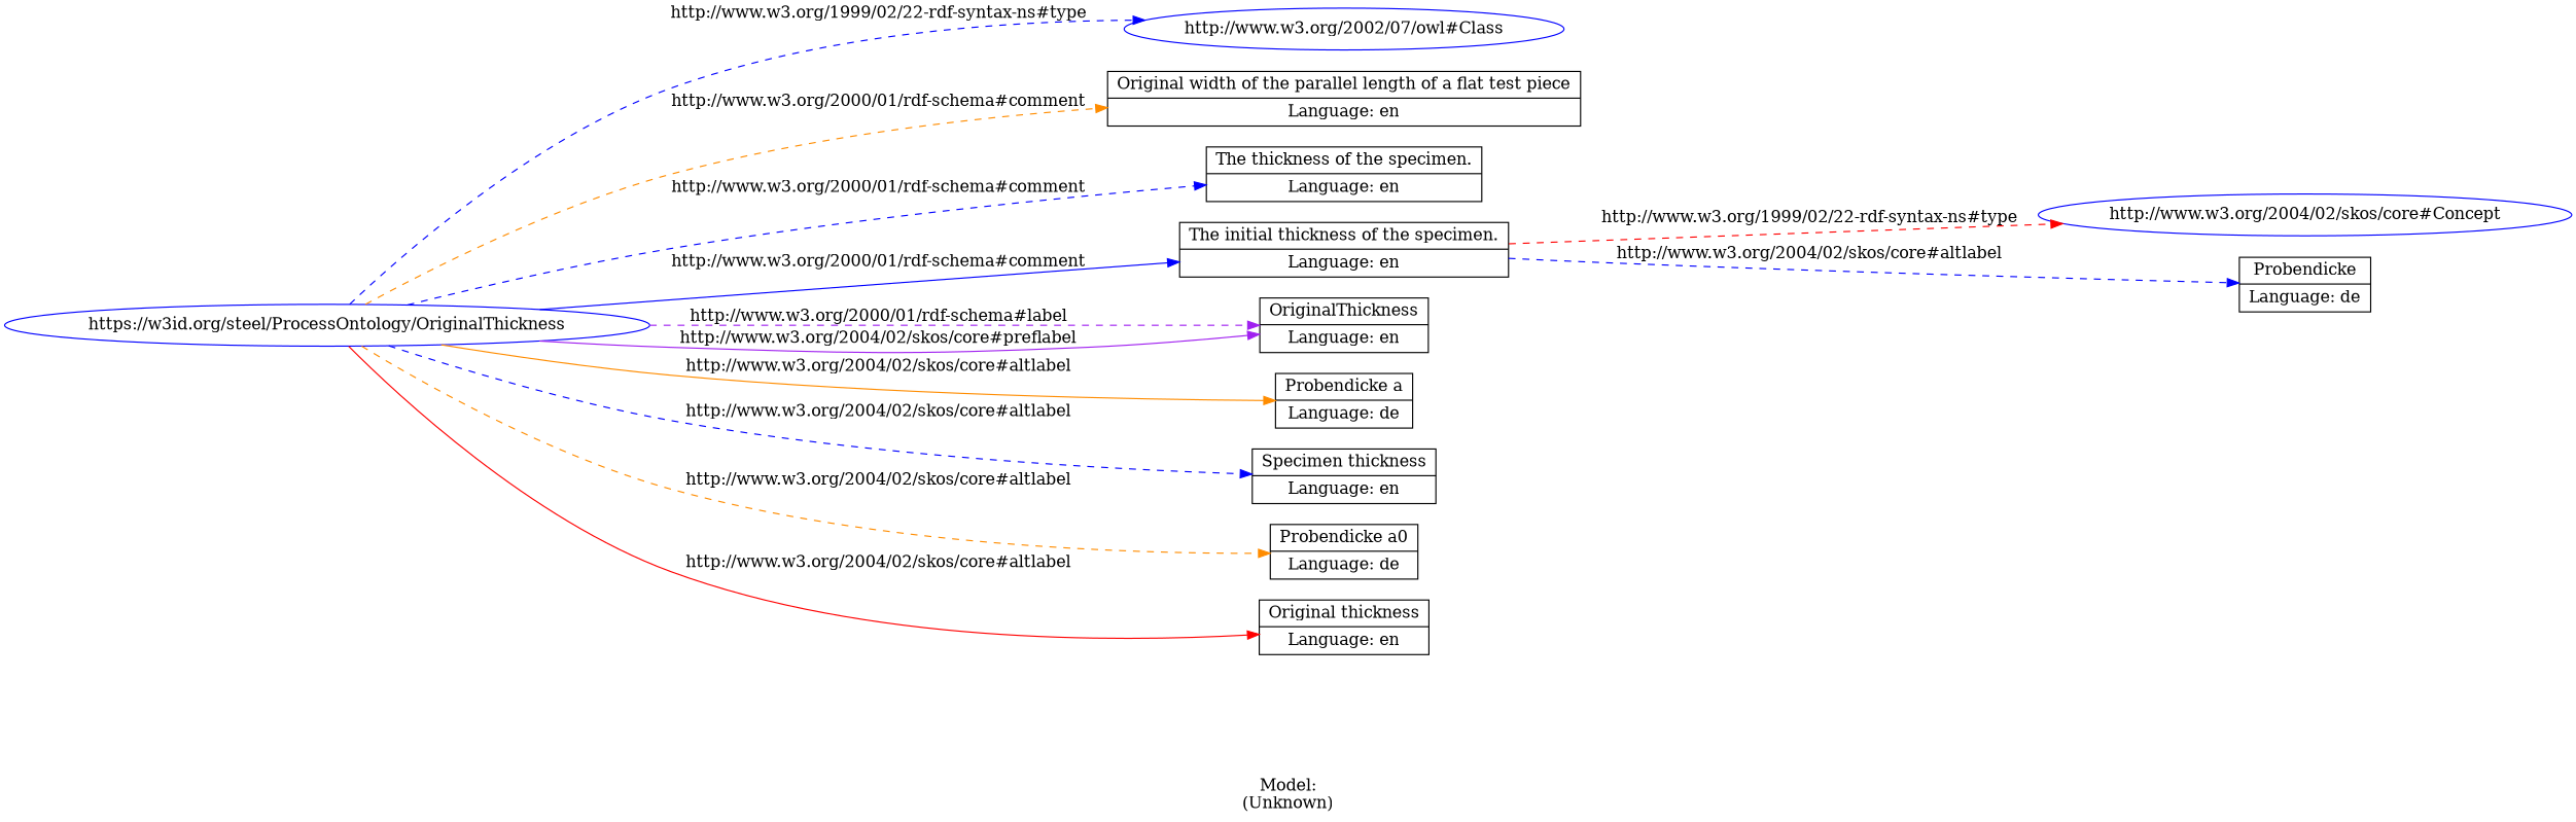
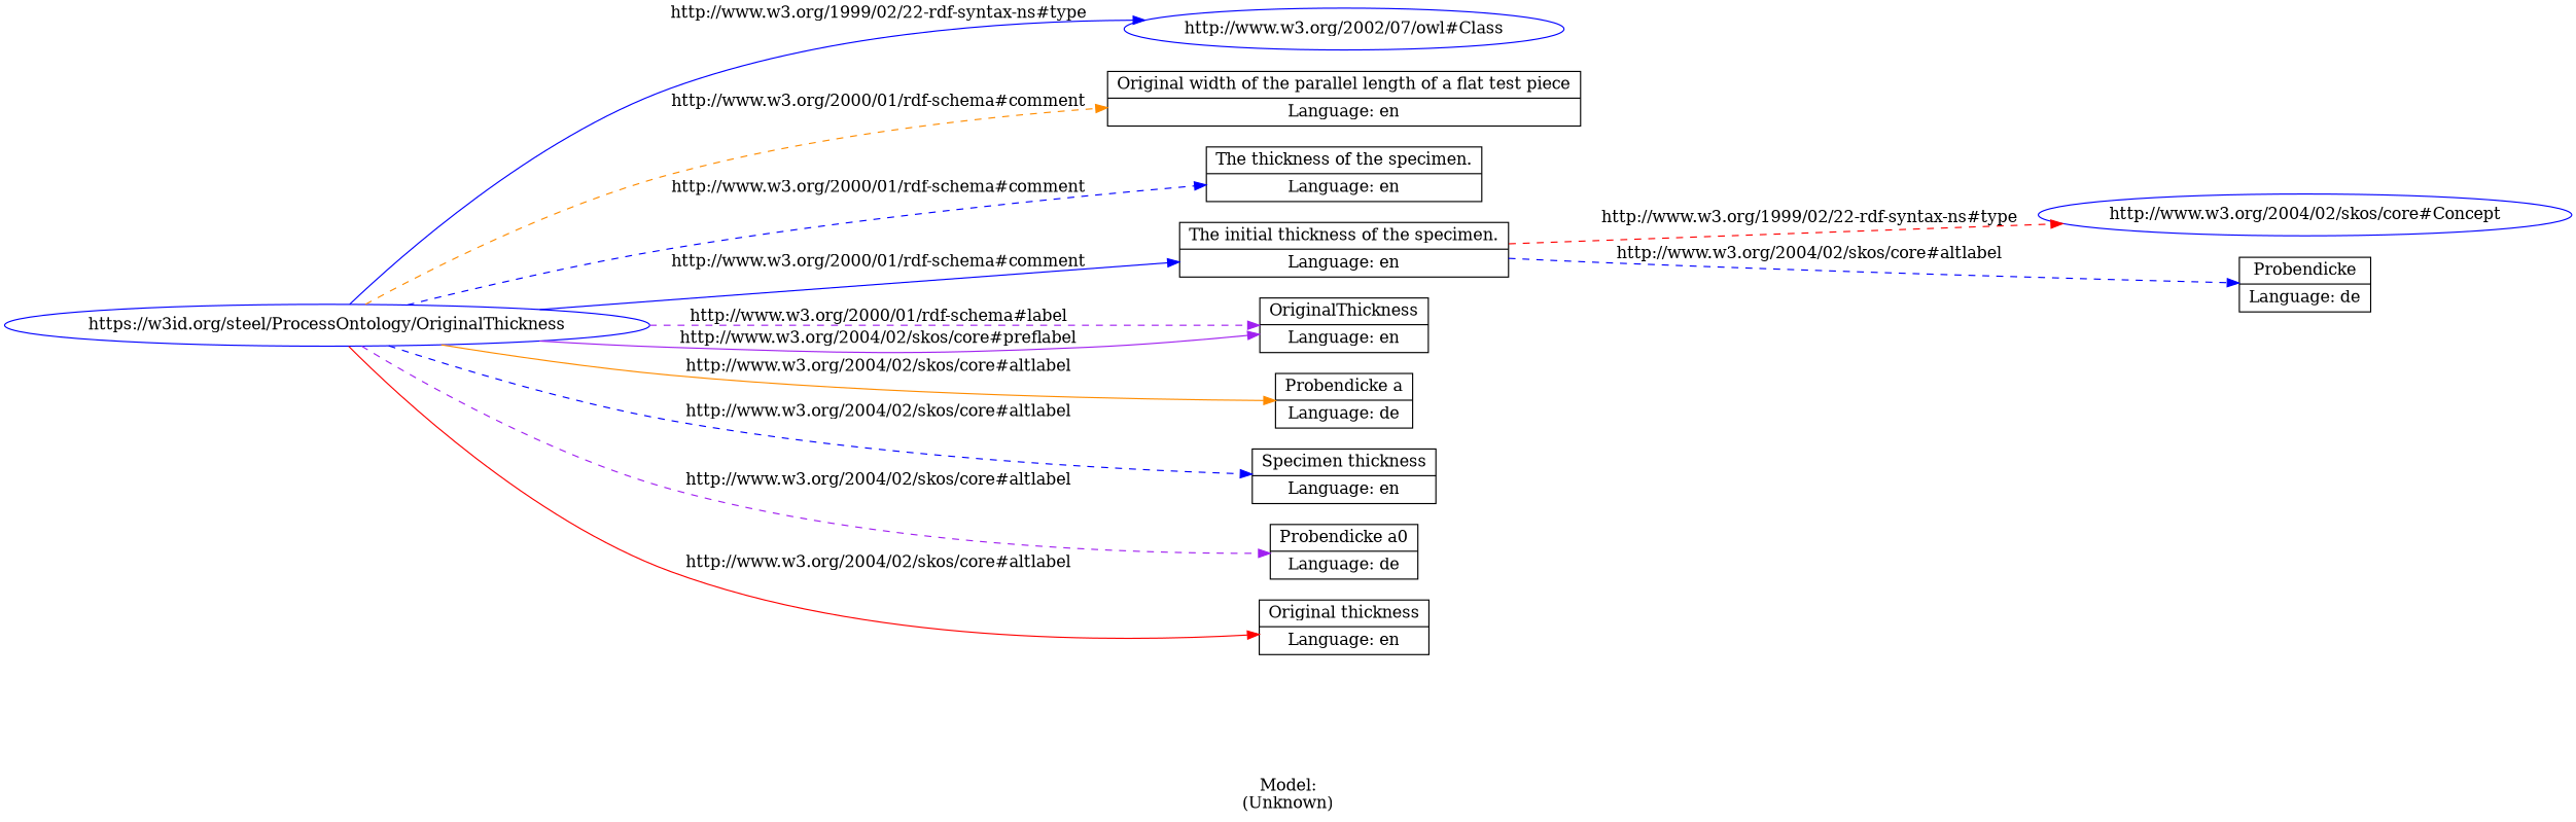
  digraph {
    label="\n\nModel:\n(Unknown)"
    rankdir=LR
    node [shape=record]
    edge [color=blue style=dashed]
    n1 [color=blue label="https://w3id.org/steel/ProcessOntology/OriginalThickness" shape=ellipse]
    n2 [color=blue label="http://www.w3.org/2002/07/owl#Class" shape=ellipse]
    n3 [label="Original width of the parallel length of a flat test piece|Language: en"]
    n4 [label="The thickness of the specimen.|Language: en"]
    n5 [label="The initial thickness of the specimen.|Language: en"]
    n6 [label="OriginalThickness|Language: en"]
    n7 [label="Probendicke a|Language: de"]
    n8 [label="Specimen thickness|Language: en"]
    n9 [label="Probendicke a0|Language: de"]
    n10 [label="Original thickness|Language: en"]
    n11 [color=blue label="http://www.w3.org/2004/02/skos/core#Concept" shape=ellipse]
    n12 [label="Probendicke|Language: de"]
-   n1 -> n2 [label="http://www.w3.org/1999/02/22-rdf-syntax-ns#type"]
+   n1 -> n2 [label="http://www.w3.org/1999/02/22-rdf-syntax-ns#type" style=solid]
    n1 -> n3 [color=darkorange label="http://www.w3.org/2000/01/rdf-schema#comment"]
    n1 -> n4 [label="http://www.w3.org/2000/01/rdf-schema#comment"]
    n1 -> n5 [label="http://www.w3.org/2000/01/rdf-schema#comment" style=solid]
    n1 -> n6 [color=purple label="http://www.w3.org/2000/01/rdf-schema#label"]
    n1 -> n6 [color=purple label="http://www.w3.org/2004/02/skos/core#preflabel" style=solid]
    n1 -> n7 [color=darkorange label="http://www.w3.org/2004/02/skos/core#altlabel" style=solid]
    n1 -> n8 [label="http://www.w3.org/2004/02/skos/core#altlabel"]
-   n1 -> n9 [color=darkorange label="http://www.w3.org/2004/02/skos/core#altlabel"]
+   n1 -> n9 [color=purple label="http://www.w3.org/2004/02/skos/core#altlabel"]
    n1 -> n10 [color=red label="http://www.w3.org/2004/02/skos/core#altlabel" style=solid]
    n5 -> n11 [color=red label="http://www.w3.org/1999/02/22-rdf-syntax-ns#type"]
    n5 -> n12 [label="http://www.w3.org/2004/02/skos/core#altlabel"]
  }
